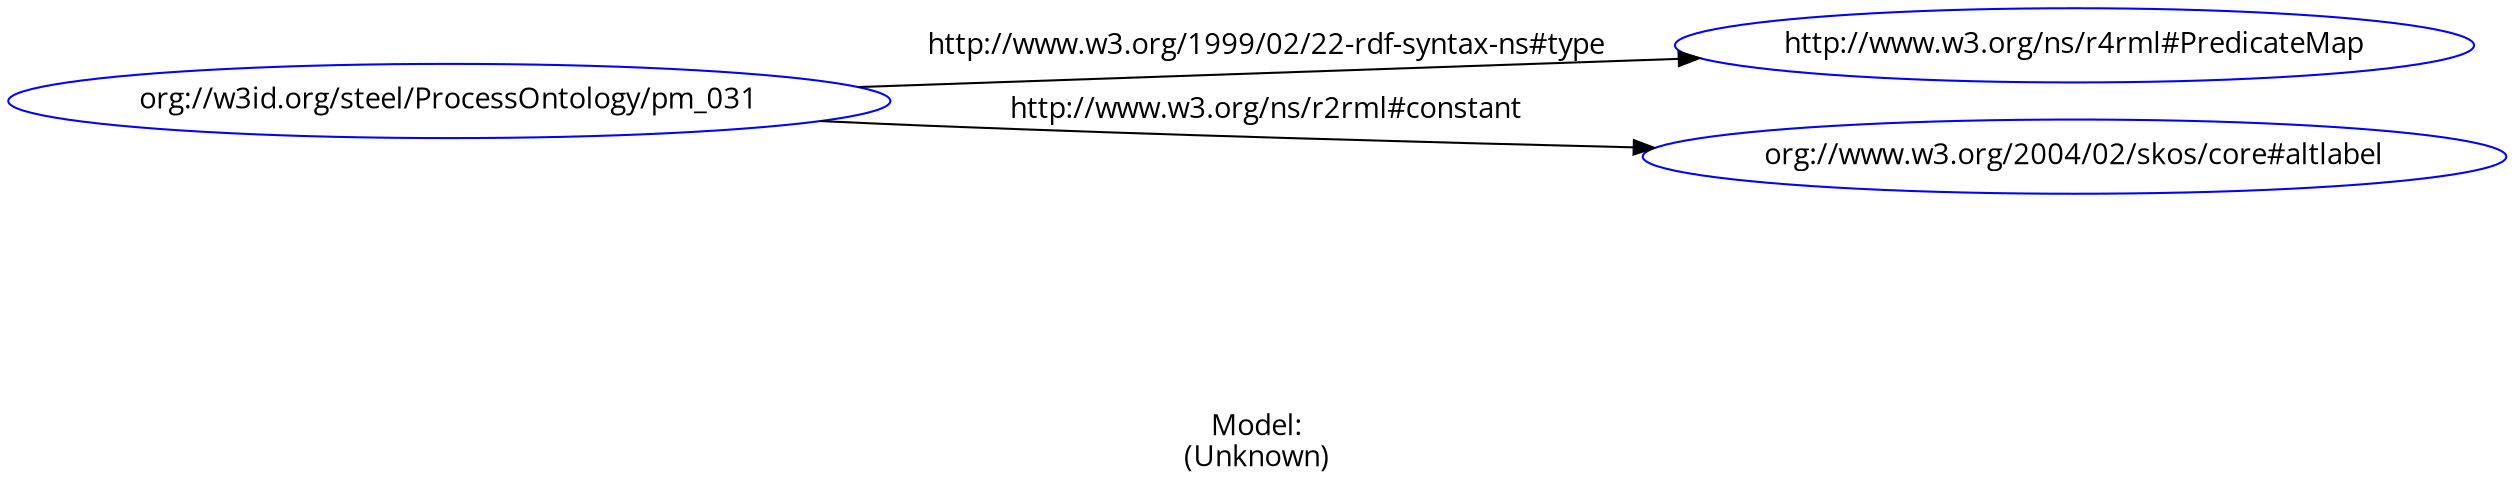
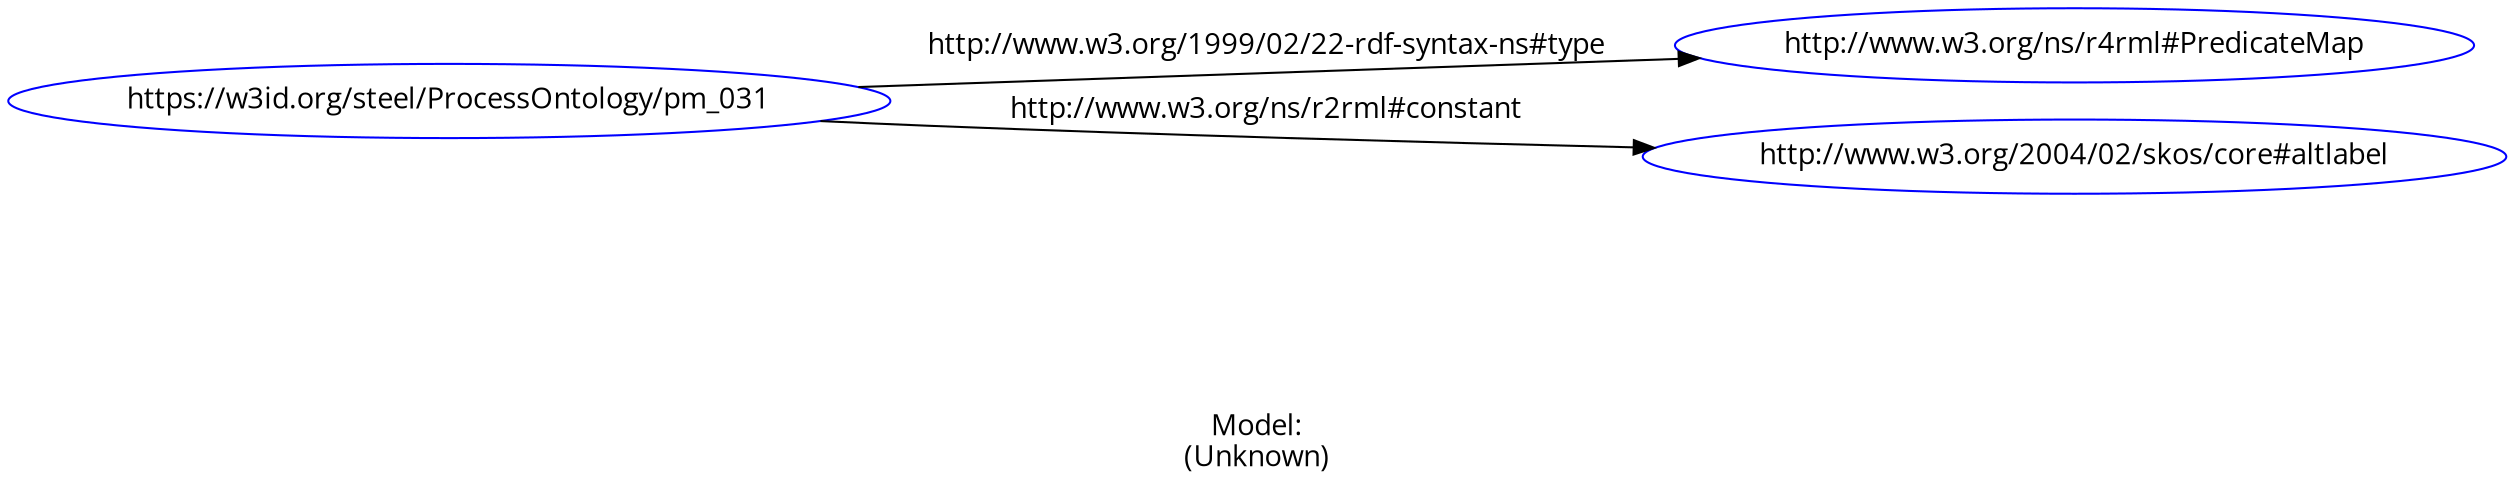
  digraph {
    fontname="Open Sans"
    label="\n\nModel:\n(Unknown)"
    rankdir=LR
    node [color=blue fontname="Open Sans" shape=ellipse]
    edge [fontname="Open Sans"]
-   n1 [label="org://w3id.org/steel/ProcessOntology/pm_031"]
+   n1 [label="https://w3id.org/steel/ProcessOntology/pm_031"]
    n2 [label="http://www.w3.org/ns/r4rml#PredicateMap"]
-   n3 [label="org://www.w3.org/2004/02/skos/core#altlabel"]
+   n3 [label="http://www.w3.org/2004/02/skos/core#altlabel"]
    n1 -> n2 [label="http://www.w3.org/1999/02/22-rdf-syntax-ns#type"]
    n1 -> n3 [label="http://www.w3.org/ns/r2rml#constant"]
  }
